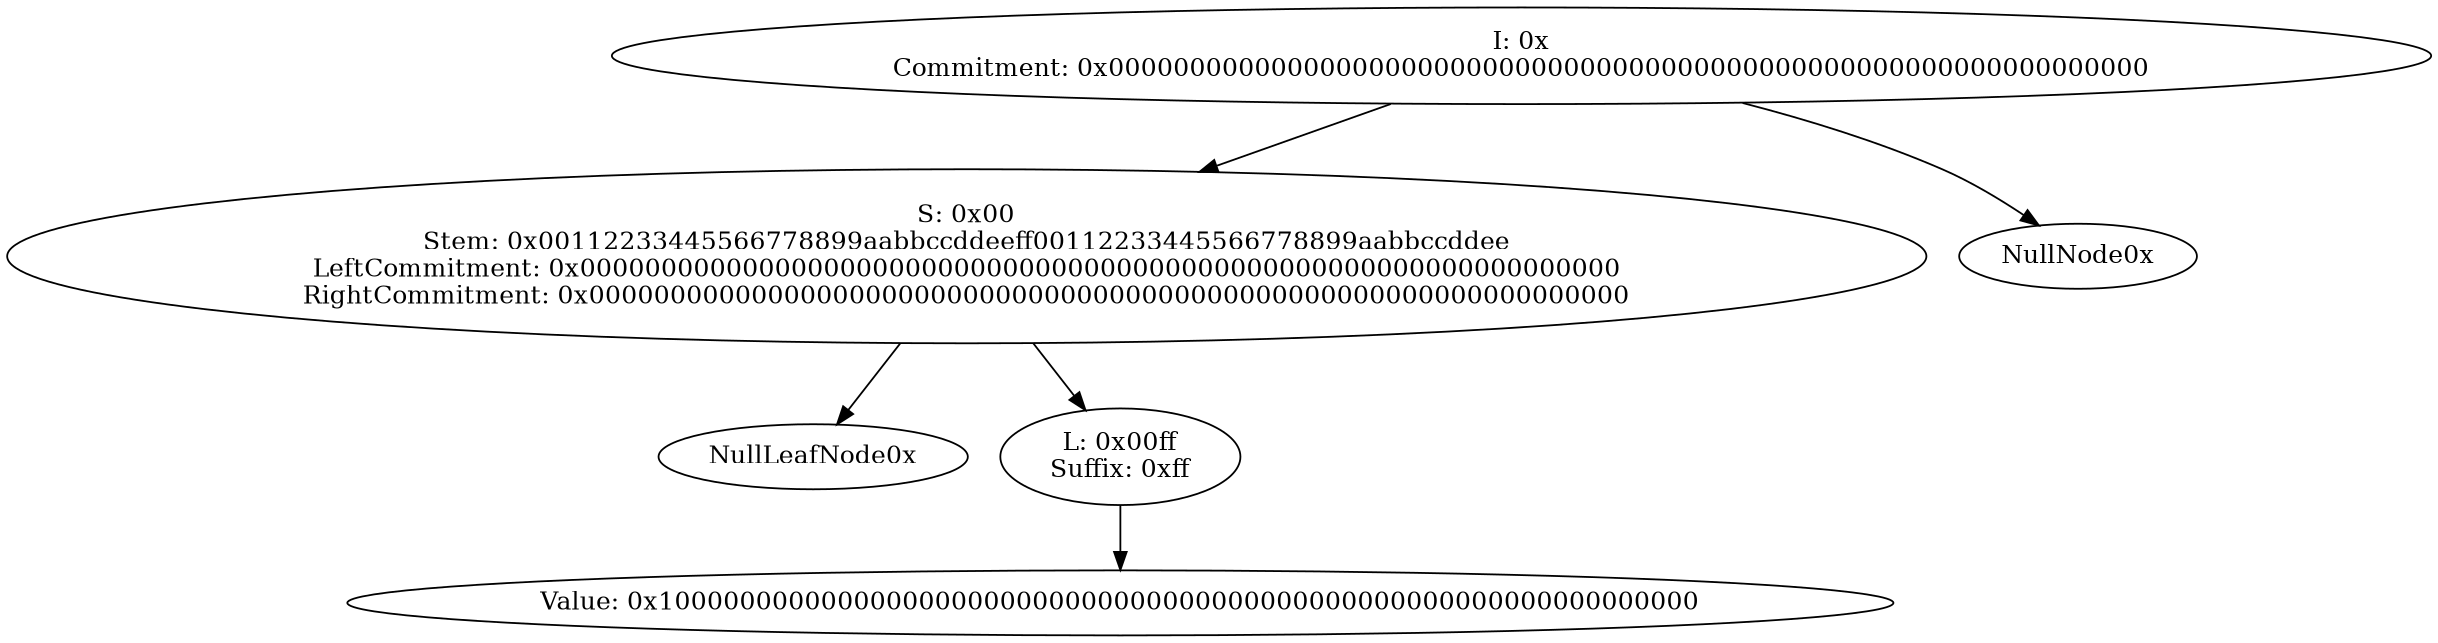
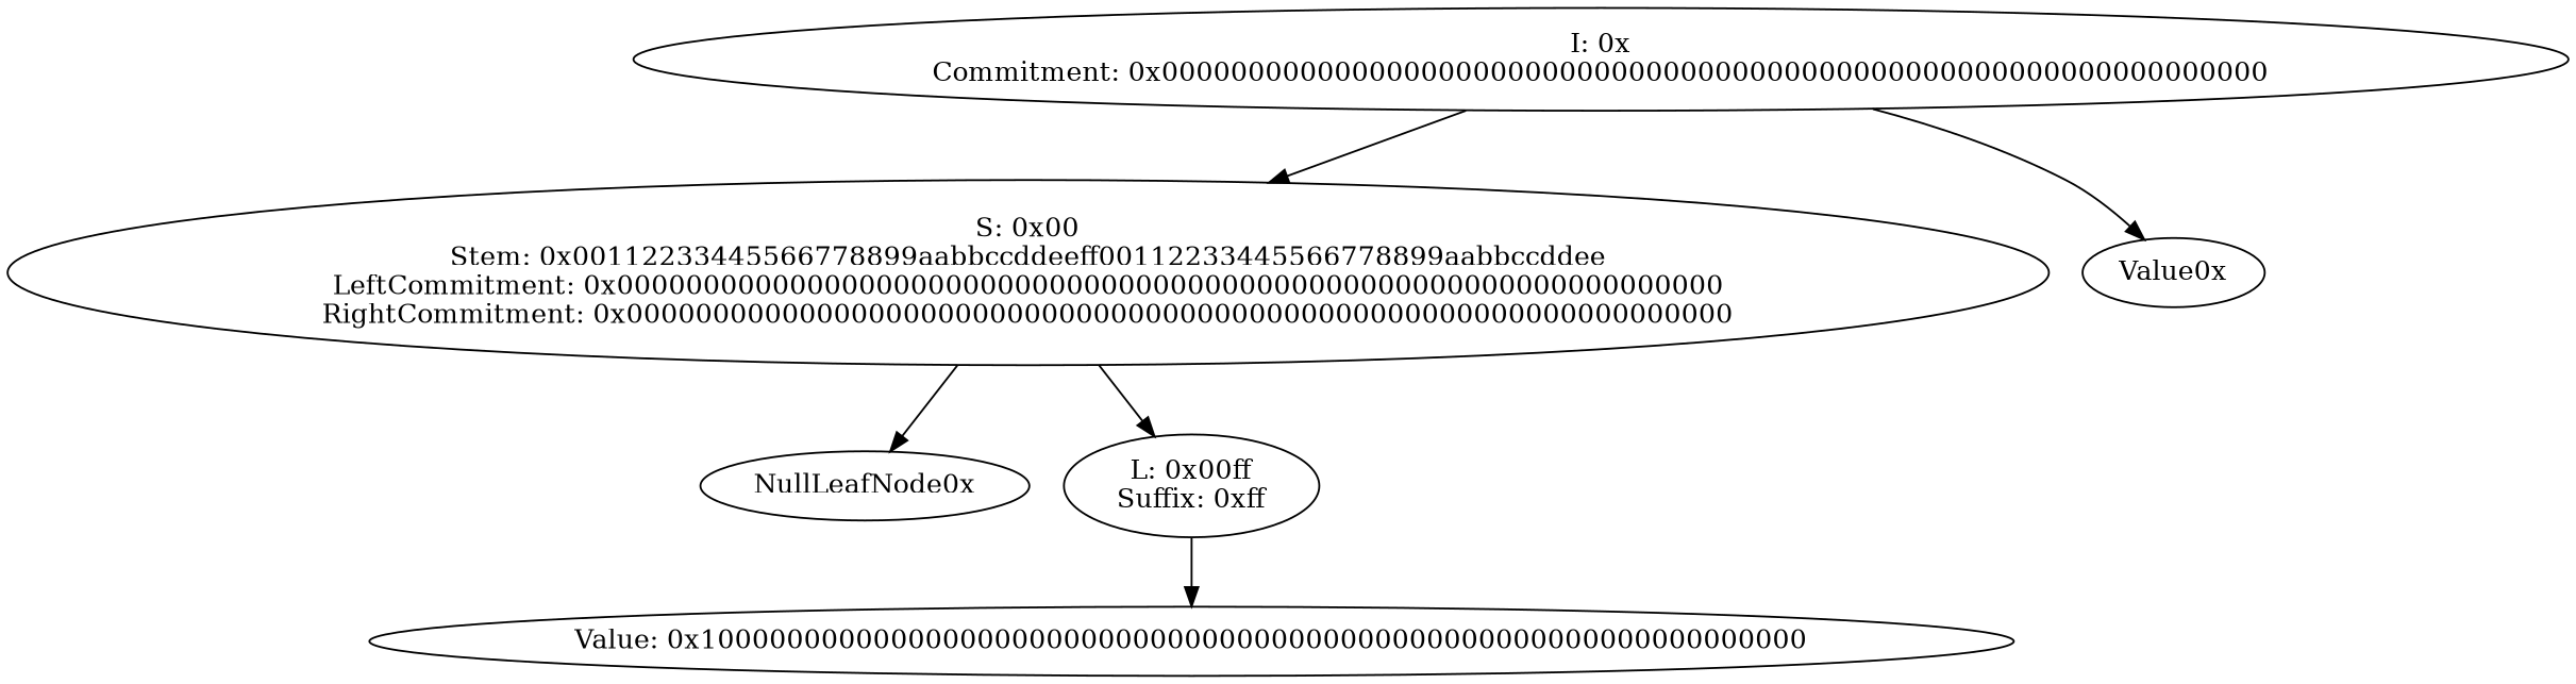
  digraph {
    n1 [label="I: 0x\nCommitment: 0x0000000000000000000000000000000000000000000000000000000000000000"]
    n2 [label="S: 0x00\nStem: 0x00112233445566778899aabbccddeeff00112233445566778899aabbccddee\nLeftCommitment: 0x0000000000000000000000000000000000000000000000000000000000000000\nRightCommitment: 0x0000000000000000000000000000000000000000000000000000000000000000"]
-   NullNode0x
+   NullNode0x [label=Value0x]
    NullLeafNode0x
    n5 [label="L: 0x00ff\nSuffix: 0xff"]
    n6 [label="Value: 0x1000000000000000000000000000000000000000000000000000000000000000"]
    n1 -> n2
    n1 -> NullNode0x
    n2 -> NullLeafNode0x
    n2 -> n5
    n5 -> n6
  }
